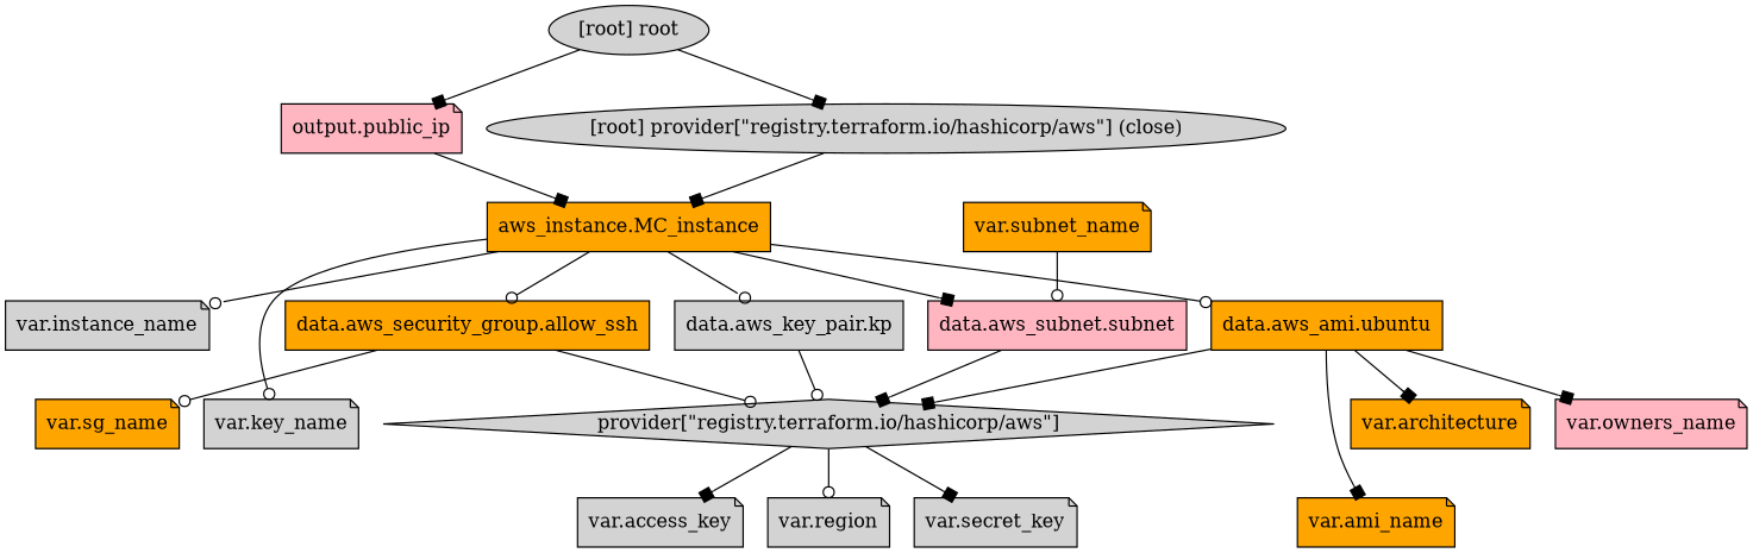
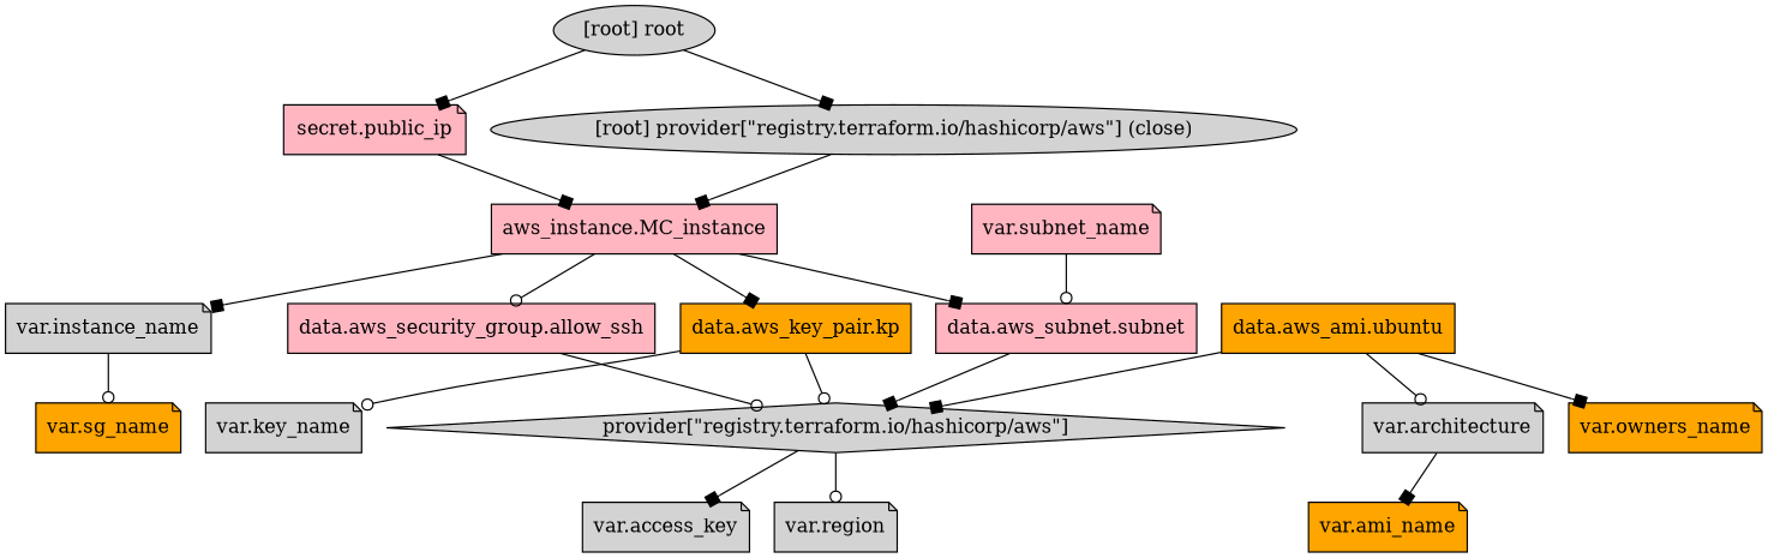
  digraph {
    compound=true
    newrank=true
    node [fillcolor=lightgrey shape=note style=filled]
    edge [arrowhead=box]
-   n1 [fillcolor=orange label="aws_instance.MC_instance" shape=box]
+   n1 [fillcolor=lightpink label="aws_instance.MC_instance" shape=box]
    n2 [fillcolor=orange label="data.aws_ami.ubuntu" shape=box]
-   n3 [label="data.aws_key_pair.kp" shape=box]
-   n4 [fillcolor=orange label="data.aws_security_group.allow_ssh" shape=box]
+   n3 [fillcolor=orange label="data.aws_key_pair.kp" shape=box]
+   n4 [fillcolor=lightpink label="data.aws_security_group.allow_ssh" shape=box]
    n5 [fillcolor=lightpink label="data.aws_subnet.subnet" shape=box]
    n6 [label="var.instance_name"]
    n7 [label="provider[\"registry.terraform.io/hashicorp/aws\"]" shape=diamond]
    n8 [fillcolor=orange label="var.ami_name"]
-   n9 [fillcolor=orange label="var.architecture"]
-   n10 [fillcolor=lightpink label="var.owners_name"]
+   n9 [label="var.architecture"]
+   n10 [fillcolor=orange label="var.owners_name"]
    n11 [label="var.key_name"]
    n12 [fillcolor=orange label="var.sg_name"]
-   n13 [fillcolor=orange label="var.subnet_name"]
-   n14 [fillcolor=lightpink label="output.public_ip"]
+   n13 [fillcolor=lightpink label="var.subnet_name"]
+   n14 [fillcolor=lightpink label="secret.public_ip"]
    n15 [label="var.access_key"]
    n16 [label="var.region"]
-   n17 [label="var.secret_key"]
    "[root] provider[\"registry.terraform.io/hashicorp/aws\"] (close)" [shape=""]
    "[root] root" [shape=""]
    subgraph sub_1 {
      n1
      n2
      n3
      n4
      n5
      n6
      n7
      n8
      n9
      n10
      n11
      n12
      n13
      n14
      n15
      n16
-     n17
      "[root] provider[\"registry.terraform.io/hashicorp/aws\"] (close)"
      "[root] root"
    }
-   n1 -> n2 [arrowhead=odot]
-   n1 -> n3 [arrowhead=odot]
+   n1 -> n3
    n1 -> n4 [arrowhead=odot]
    n1 -> n5
-   n1 -> n6 [arrowhead=odot]
+   n1 -> n6
    n2 -> n7
-   n2 -> n8
-   n2 -> n9
+   n9 -> n8
+   n2 -> n9 [arrowhead=odot]
    n2 -> n10
    n3 -> n7 [arrowhead=odot]
-   n1 -> n11 [arrowhead=odot]
+   n3 -> n11 [arrowhead=odot]
    n4 -> n7 [arrowhead=odot]
-   n4 -> n12 [arrowhead=odot]
+   n6 -> n12 [arrowhead=odot]
    n5 -> n7
    n7 -> n15
    n7 -> n16 [arrowhead=odot]
-   n7 -> n17
    n13 -> n5 [arrowhead=odot]
    n14 -> n1
    "[root] provider[\"registry.terraform.io/hashicorp/aws\"] (close)" -> n1
    "[root] root" -> n14
    "[root] root" -> "[root] provider[\"registry.terraform.io/hashicorp/aws\"] (close)"
  }
